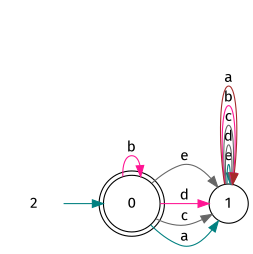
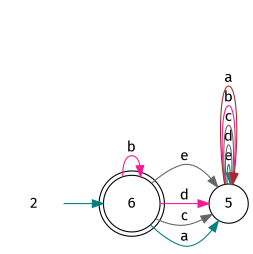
  digraph {
    fontname="Fira Sans"
    rankdir=LR
    node [fontname="Fira Sans"]
    edge [color=gray40 fontname="Fira Sans"]
-   n1 [label=0 shape=doublecircle]
-   n2 [label=1 shape=circle]
+   n1 [label=6 shape=doublecircle]
+   n2 [label=5 shape=circle]
    2 [shape=plaintext]
    n1 -> n1 [color=deeppink label=b]
    n1 -> n2 [label=e]
    n1 -> n2 [color=deeppink label=d]
    n1 -> n2 [label=c]
    n1 -> n2 [color=teal label=a]
    n2 -> n2 [color=teal label=e]
    n2 -> n2 [label=d]
    n2 -> n2 [label=c]
    n2 -> n2 [color=deeppink label=b]
    n2 -> n2 [color=brown label=a]
    2 -> n1 [color=teal]
  }
